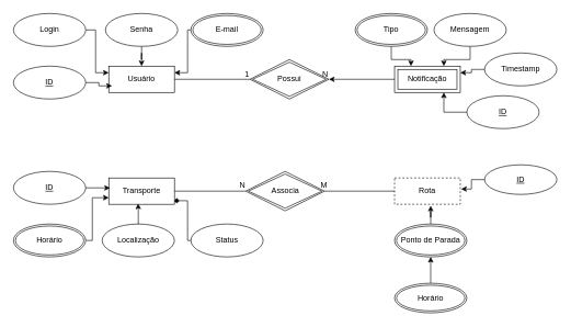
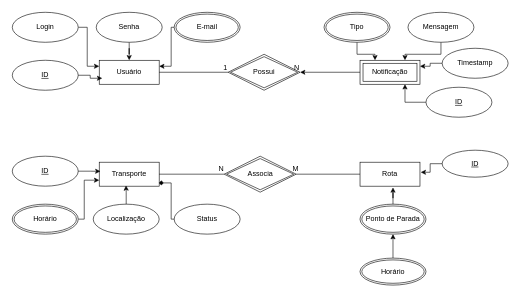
  <mxCell id="0" />
  <mxCell id="1" parent="0" />
  <mxCell id="2" value="Usuário" style="whiteSpace=wrap;html=1;align=center;" parent="1" vertex="1"><mxGeometry x="165" y="100" width="100" height="40" as="geometry" /></mxCell>
  <mxCell id="3" value="ID" style="ellipse;whiteSpace=wrap;html=1;align=center;fontStyle=4;" parent="1" vertex="1"><mxGeometry y="100" width="110" height="50" as="geometry" x="20" /></mxCell>
  <mxCell id="4" style="edgeStyle=orthogonalEdgeStyle;rounded=0;orthogonalLoop=1;jettySize=auto;html=1;entryX=0;entryY=0.25;entryDx=0;entryDy=0;" parent="1" source="5" target="2" edge="1"><mxGeometry relative="1" as="geometry"><Array as="points"><mxPoint x="145" y="45" /><mxPoint x="145" y="110" /></Array></mxGeometry></mxCell>
  <mxCell id="5" value="Login" style="ellipse;whiteSpace=wrap;html=1;align=center;" parent="1" vertex="1"><mxGeometry width="110" height="50" as="geometry" x="20" y="20" /></mxCell>
  <mxCell id="6" style="edgeStyle=orthogonalEdgeStyle;rounded=0;orthogonalLoop=1;jettySize=auto;html=1;entryX=0.5;entryY=0;entryDx=0;entryDy=0;" parent="1" source="7" target="2" edge="1"><mxGeometry relative="1" as="geometry" /></mxCell>
  <mxCell id="7" value="Senha" style="ellipse;whiteSpace=wrap;html=1;align=center;" parent="1" vertex="1"><mxGeometry x="160" width="110" height="50" as="geometry" y="20" /></mxCell>
  <mxCell id="8" style="edgeStyle=orthogonalEdgeStyle;rounded=0;orthogonalLoop=1;jettySize=auto;html=1;entryX=1;entryY=0.25;entryDx=0;entryDy=0;" parent="1" source="9" target="2" edge="1"><mxGeometry relative="1" as="geometry"><Array as="points"><mxPoint x="285" y="45" /><mxPoint x="285" y="110" /></Array></mxGeometry></mxCell>
  <mxCell id="9" value="E-mail" style="ellipse;shape=doubleEllipse;margin=3;whiteSpace=wrap;html=1;align=center;" parent="1" vertex="1"><mxGeometry x="290" width="110" height="50" as="geometry" y="20" /></mxCell>
  <mxCell id="10" value="Notificação" style="shape=ext;margin=3;double=1;whiteSpace=wrap;html=1;align=center;" parent="1" vertex="1"><mxGeometry x="600" y="100" width="100" height="40" as="geometry" /></mxCell>
  <mxCell id="11" style="edgeStyle=orthogonalEdgeStyle;rounded=0;orthogonalLoop=1;jettySize=auto;html=1;entryX=0.75;entryY=1;entryDx=0;entryDy=0;" parent="1" source="12" target="10" edge="1"><mxGeometry relative="1" as="geometry" /></mxCell>
  <mxCell id="12" value="ID" style="ellipse;whiteSpace=wrap;html=1;align=center;fontStyle=4;" parent="1" vertex="1"><mxGeometry x="710" y="145" width="110" height="50" as="geometry" /></mxCell>
  <mxCell id="13" style="edgeStyle=orthogonalEdgeStyle;rounded=0;orthogonalLoop=1;jettySize=auto;html=1;entryX=0.75;entryY=0;entryDx=0;entryDy=0;" parent="1" source="14" target="10" edge="1"><mxGeometry relative="1" as="geometry" /></mxCell>
- <mxCell id="14" value="Mensagem" style="ellipse;whiteSpace=wrap;html=1;align=center;" parent="1" vertex="1"><mxGeometry x="660" width="110" height="50" as="geometry" y="20" /></mxCell>
+ <mxCell id="14" value="Mensagem" style="ellipse;whiteSpace=wrap;html=1;align=center;" parent="1" vertex="1"><mxGeometry x="680" y="20" width="110" height="50" as="geometry" /></mxCell>
  <mxCell id="15" style="edgeStyle=orthogonalEdgeStyle;rounded=0;orthogonalLoop=1;jettySize=auto;html=1;entryX=0.25;entryY=0;entryDx=0;entryDy=0;" edge="1" parent="1" source="16" target="10"><mxGeometry relative="1" as="geometry" /></mxCell>
  <mxCell id="16" value="Tipo" style="ellipse;shape=doubleEllipse;margin=3;whiteSpace=wrap;html=1;align=center;" parent="1" vertex="1"><mxGeometry x="540" width="110" height="50" as="geometry" y="20" /></mxCell>
  <mxCell id="17" style="edgeStyle=orthogonalEdgeStyle;rounded=0;orthogonalLoop=1;jettySize=auto;html=1;entryX=1;entryY=0.25;entryDx=0;entryDy=0;" parent="1" source="18" target="10" edge="1"><mxGeometry relative="1" as="geometry" /></mxCell>
  <mxCell id="18" value="Timestamp" style="ellipse;whiteSpace=wrap;html=1;align=center;" parent="1" vertex="1"><mxGeometry x="737" y="80" width="110" height="50" as="geometry" /></mxCell>
  <mxCell id="19" value="Possui" style="shape=rhombus;double=1;perimeter=rhombusPerimeter;whiteSpace=wrap;html=1;align=center;" parent="1" vertex="1"><mxGeometry x="380" y="90" width="120" height="60" as="geometry" /></mxCell>
  <mxCell id="20" value="Transporte" style="whiteSpace=wrap;html=1;align=center;" parent="1" vertex="1"><mxGeometry x="165" y="270" width="100" height="40" as="geometry" /></mxCell>
  <mxCell id="21" value="Localização" style="ellipse;whiteSpace=wrap;html=1;align=center;" parent="1" vertex="1"><mxGeometry x="155" y="340" width="110" height="50" as="geometry" /></mxCell>
  <mxCell id="22" value="Status" style="ellipse;whiteSpace=wrap;html=1;align=center;" parent="1" vertex="1"><mxGeometry x="290" y="340" width="110" height="50" as="geometry" /></mxCell>
  <mxCell id="23" style="edgeStyle=orthogonalEdgeStyle;rounded=0;orthogonalLoop=1;jettySize=auto;html=1;entryX=0;entryY=0.75;entryDx=0;entryDy=0;" parent="1" source="24" target="20" edge="1"><mxGeometry relative="1" as="geometry"><Array as="points"><mxPoint x="140" y="365" /><mxPoint x="140" y="300" /></Array></mxGeometry></mxCell>
  <mxCell id="24" value="Horário" style="ellipse;shape=doubleEllipse;margin=3;whiteSpace=wrap;html=1;align=center;" parent="1" vertex="1"><mxGeometry y="340" width="110" height="50" as="geometry" x="20" /></mxCell>
  <mxCell id="25" value="ID" style="ellipse;whiteSpace=wrap;html=1;align=center;fontStyle=4;" parent="1" vertex="1"><mxGeometry y="260" width="110" height="50" as="geometry" x="20" /></mxCell>
  <mxCell id="26" style="edgeStyle=orthogonalEdgeStyle;rounded=0;orthogonalLoop=1;jettySize=auto;html=1;entryX=0.019;entryY=0.382;entryDx=0;entryDy=0;entryPerimeter=0;" parent="1" source="25" target="20" edge="1"><mxGeometry relative="1" as="geometry" /></mxCell>
- <mxCell id="27" value="Rota" style="whiteSpace=wrap;html=1;align=center;dashed=1;" parent="1" vertex="1"><mxGeometry x="600" y="270" width="100" height="40" as="geometry" /></mxCell>
+ <mxCell id="27" value="Rota" style="whiteSpace=wrap;html=1;align=center;" parent="1" vertex="1"><mxGeometry x="600" y="270" width="100" height="40" as="geometry" /></mxCell>
  <mxCell id="28" style="edgeStyle=orthogonalEdgeStyle;rounded=0;orthogonalLoop=1;jettySize=auto;html=1;entryX=0.5;entryY=1;entryDx=0;entryDy=0;" parent="1" source="29" target="30" edge="1"><mxGeometry relative="1" as="geometry" /></mxCell>
  <mxCell id="29" value="Horário" style="ellipse;shape=doubleEllipse;margin=3;whiteSpace=wrap;html=1;align=center;" parent="1" vertex="1"><mxGeometry x="600" y="430" width="110" height="45" as="geometry" /></mxCell>
  <mxCell id="30" value="Ponto de Parada" style="ellipse;shape=doubleEllipse;margin=3;whiteSpace=wrap;html=1;align=center;" parent="1" vertex="1"><mxGeometry x="600" y="340" width="110" height="50" as="geometry" /></mxCell>
  <mxCell id="31" value="ID" style="ellipse;whiteSpace=wrap;html=1;align=center;fontStyle=4;" parent="1" vertex="1"><mxGeometry x="737" y="250" width="110" height="45" as="geometry" /></mxCell>
  <mxCell id="32" style="edgeStyle=orthogonalEdgeStyle;rounded=0;orthogonalLoop=1;jettySize=auto;html=1;entryX=0.447;entryY=0.971;entryDx=0;entryDy=0;entryPerimeter=0;" parent="1" source="21" target="20" edge="1"><mxGeometry relative="1" as="geometry" /></mxCell>
  <mxCell id="33" style="edgeStyle=orthogonalEdgeStyle;rounded=0;orthogonalLoop=1;jettySize=auto;html=1;entryX=1.013;entryY=0.421;entryDx=0;entryDy=0;entryPerimeter=0;" parent="1" source="31" target="27" edge="1"><mxGeometry relative="1" as="geometry" /></mxCell>
  <mxCell id="34" value="Associa" style="shape=rhombus;double=1;perimeter=rhombusPerimeter;whiteSpace=wrap;html=1;align=center;" parent="1" vertex="1"><mxGeometry x="373.5" y="260" width="120" height="60" as="geometry" /></mxCell>
  <mxCell id="35" style="edgeStyle=orthogonalEdgeStyle;rounded=0;orthogonalLoop=1;jettySize=auto;html=1;entryX=0.994;entryY=0.864;entryDx=0;entryDy=0;entryPerimeter=0;endArrow=diamond;" parent="1" source="22" target="20" edge="1"><mxGeometry relative="1" as="geometry"><Array as="points"><mxPoint x="285" y="365" /><mxPoint x="285" y="305" /></Array></mxGeometry></mxCell>
  <mxCell id="36" value="" style="endArrow=none;html=1;rounded=0;entryX=1;entryY=0.5;entryDx=0;entryDy=0;exitX=0;exitY=0.5;exitDx=0;exitDy=0;" parent="1" source="27" target="34" edge="1"><mxGeometry relative="1" as="geometry"><mxPoint x="320" y="390" as="sourcePoint" /><mxPoint x="480" y="390" as="targetPoint" /></mxGeometry></mxCell>
  <mxCell id="37" value="M" style="resizable=0;html=1;whiteSpace=wrap;align=right;verticalAlign=bottom;" parent="36" connectable="0" vertex="1"><mxGeometry x="1" relative="1" as="geometry"><mxPoint x="6" as="offset" /></mxGeometry></mxCell>
  <mxCell id="38" value="" style="endArrow=none;html=1;rounded=0;exitX=1;exitY=0.5;exitDx=0;exitDy=0;entryX=0;entryY=0.5;entryDx=0;entryDy=0;" parent="1" source="2" target="19" edge="1"><mxGeometry relative="1" as="geometry"><mxPoint x="275" y="300" as="sourcePoint" /><mxPoint x="384" y="300" as="targetPoint" /><Array as="points" /></mxGeometry></mxCell>
  <mxCell id="39" value="1" style="resizable=0;html=1;whiteSpace=wrap;align=right;verticalAlign=bottom;" parent="38" connectable="0" vertex="1"><mxGeometry x="1" relative="1" as="geometry" /></mxCell>
  <mxCell id="40" value="" style="endArrow=none;html=1;rounded=0;exitX=1;exitY=0.5;exitDx=0;exitDy=0;entryX=0;entryY=0.5;entryDx=0;entryDy=0;" parent="1" source="20" target="34" edge="1"><mxGeometry relative="1" as="geometry"><mxPoint x="330" y="260" as="sourcePoint" /><mxPoint x="490" y="260" as="targetPoint" /></mxGeometry></mxCell>
  <mxCell id="41" value="N" style="resizable=0;html=1;whiteSpace=wrap;align=right;verticalAlign=bottom;" parent="40" connectable="0" vertex="1"><mxGeometry x="1" relative="1" as="geometry" /></mxCell>
  <mxCell id="42" value="" style="endArrow=classic;html=1;rounded=0;entryX=1;entryY=0.5;entryDx=0;entryDy=0;exitX=0;exitY=0.5;exitDx=0;exitDy=0;" parent="1" source="10" target="19" edge="1"><mxGeometry relative="1" as="geometry"><mxPoint x="410" y="180" as="sourcePoint" /><mxPoint x="570" y="180" as="targetPoint" /></mxGeometry></mxCell>
  <mxCell id="43" value="N" style="resizable=0;html=1;whiteSpace=wrap;align=right;verticalAlign=bottom;" parent="42" connectable="0" vertex="1"><mxGeometry x="1" relative="1" as="geometry" /></mxCell>
  <mxCell id="44" style="edgeStyle=orthogonalEdgeStyle;rounded=0;orthogonalLoop=1;jettySize=auto;html=1;entryX=0.55;entryY=1.054;entryDx=0;entryDy=0;entryPerimeter=0;" parent="1" source="30" target="27" edge="1"><mxGeometry relative="1" as="geometry" /></mxCell>
  <mxCell id="45" style="edgeStyle=orthogonalEdgeStyle;rounded=0;orthogonalLoop=1;jettySize=auto;html=1;entryX=0.05;entryY=0.75;entryDx=0;entryDy=0;entryPerimeter=0;" parent="1" source="3" target="2" edge="1"><mxGeometry relative="1" as="geometry" /></mxCell>
